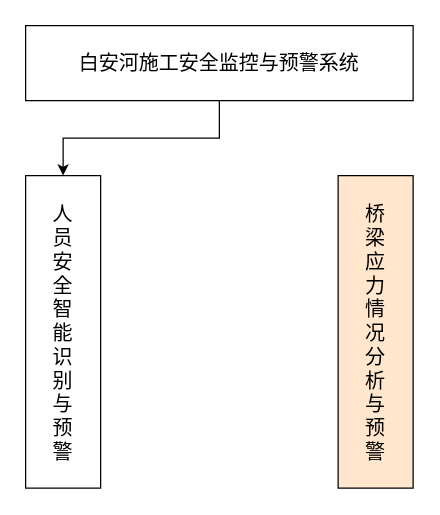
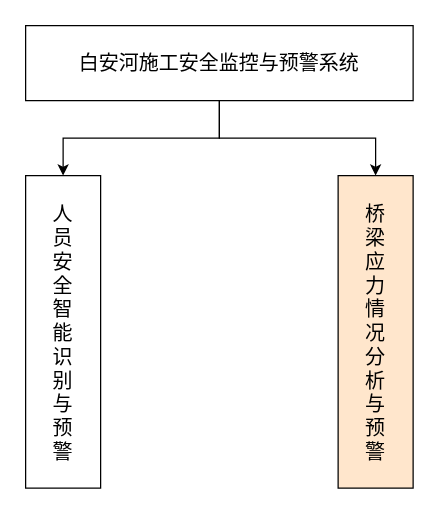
  <mxCell id="0" />
  <mxCell id="1" parent="0" />
  <mxCell id="2" style="edgeStyle=orthogonalEdgeStyle;rounded=0;orthogonalLoop=1;jettySize=auto;html=1;entryX=0.5;entryY=1;entryDx=0;entryDy=0;fontSize=16;" edge="1" parent="1" source="4" target="5"><mxGeometry relative="1" as="geometry"><Array as="points"><mxPoint x="175" y="110" /><mxPoint x="50" y="110" /></Array></mxGeometry></mxCell>
+ <mxCell id="3" style="edgeStyle=orthogonalEdgeStyle;rounded=0;orthogonalLoop=1;jettySize=auto;html=1;exitX=0.5;exitY=1;exitDx=0;exitDy=0;entryX=0.5;entryY=1;entryDx=0;entryDy=0;fontSize=16;" edge="1" parent="1" source="4" target="6"><mxGeometry relative="1" as="geometry" /></mxCell>
  <mxCell id="4" value="&lt;p class=&quot;MsoNormal&quot;&gt;&lt;span style=&quot;font-size: 12.0pt&quot;&gt;白安河施工安全监控与预警系统&lt;/span&gt;&lt;/p&gt;" style="rounded=0;whiteSpace=wrap;html=1;" vertex="1" parent="1"><mxGeometry x="20" y="20" width="310" height="60" as="geometry" /></mxCell>
  <mxCell id="5" value="人&#10;员&#10;安&#10;全&#10;智&#10;能&#10;识&#10;别&#10;与&#10;预&#10;警" style="rounded=0;direction=west;labelBorderColor=none;labelBackgroundColor=none;horizontal=1;verticalAlign=middle;fontSize=16;" vertex="1" parent="1"><mxGeometry x="20" y="140" width="60" height="250" as="geometry" /></mxCell>
  <mxCell id="6" value="桥&#10;梁&#10;应&#10;力&#10;情&#10;况&#10;分&#10;析&#10;与&#10;预&#10;警" style="rounded=0;direction=west;labelBorderColor=none;labelBackgroundColor=none;horizontal=1;verticalAlign=middle;fontSize=16;fillColor=#ffe6cc;" vertex="1" parent="1"><mxGeometry x="270" y="140" width="60" height="250" as="geometry" /></mxCell>
